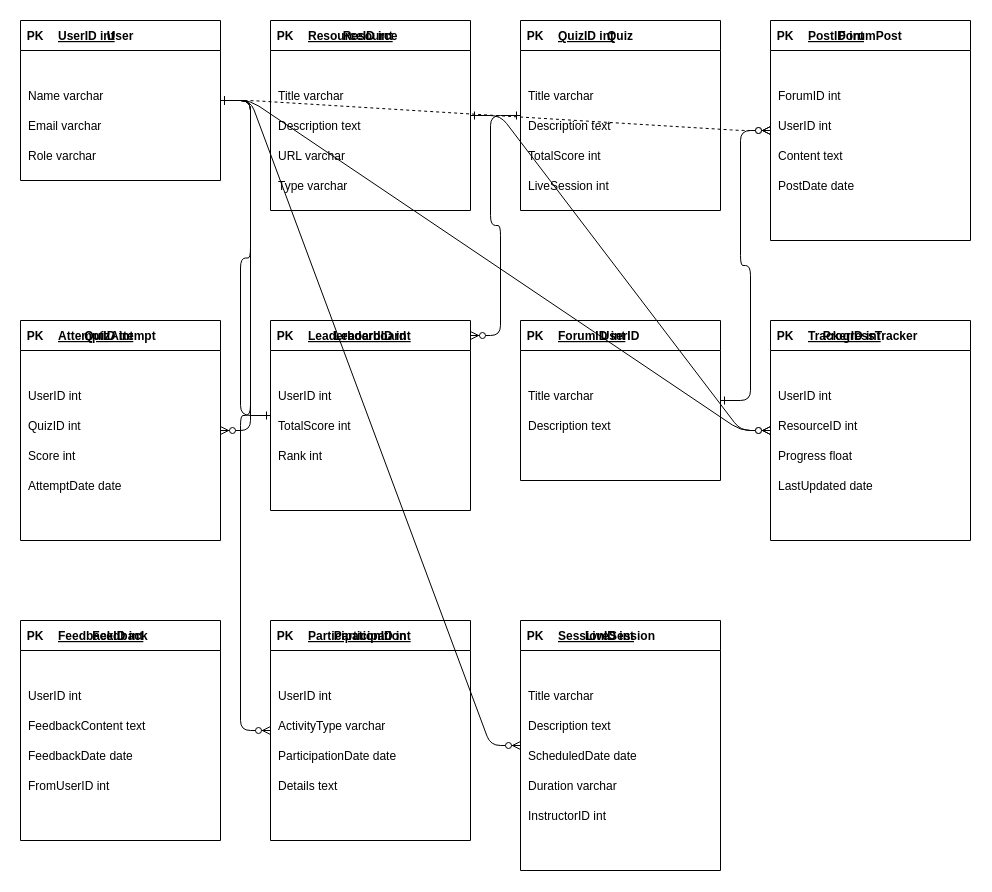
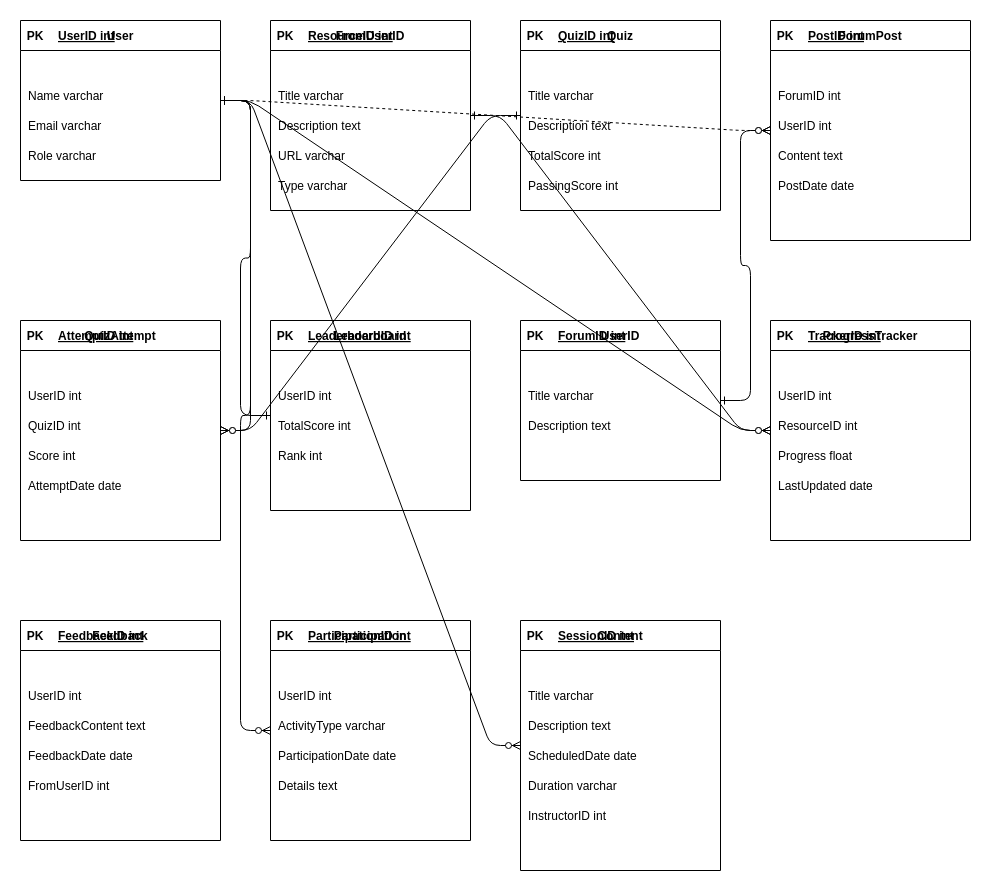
  <mxCell id="0" />
  <mxCell id="1" parent="0" />
  <mxCell id="2" value="User" style="shape=table;startSize=30;container=1;collapsible=1;childLayout=tableLayout;fixedRows=1;rowLines=0;fontStyle=1;align=center;resizeLast=1;" vertex="1" parent="1"><mxGeometry x="20" y="20" width="200" height="160" as="geometry" /></mxCell>
  <mxCell id="3" value="PK" style="shape=partialRectangle;overflow=hidden;connectable=0;fillColor=none;top=0;left=0;bottom=0;right=0;fontStyle=1;" vertex="1" parent="2"><mxGeometry width="30" height="30" as="geometry" /></mxCell>
  <mxCell id="4" value="UserID int" style="shape=partialRectangle;overflow=hidden;connectable=0;fillColor=none;top=0;left=0;bottom=0;right=0;align=left;spacingLeft=6;fontStyle=5;" vertex="1" parent="2"><mxGeometry x="30" y="0" width="170" height="30" as="geometry" /></mxCell>
  <mxCell id="5" value="Name varchar" style="shape=partialRectangle;overflow=hidden;connectable=0;fillColor=none;top=0;left=0;bottom=0;right=0;align=left;spacingLeft=6;" vertex="1" parent="2"><mxGeometry y="60" width="200" height="30" as="geometry" /></mxCell>
  <mxCell id="6" value="Email varchar" style="shape=partialRectangle;overflow=hidden;connectable=0;fillColor=none;top=0;left=0;bottom=0;right=0;align=left;spacingLeft=6;" vertex="1" parent="2"><mxGeometry y="90" width="200" height="30" as="geometry" /></mxCell>
  <mxCell id="7" value="Role varchar" style="shape=partialRectangle;overflow=hidden;connectable=0;fillColor=none;top=0;left=0;bottom=0;right=0;align=left;spacingLeft=6;" vertex="1" parent="2"><mxGeometry y="120" width="200" height="30" as="geometry" /></mxCell>
- <mxCell id="8" value="Resource" style="shape=table;startSize=30;container=1;collapsible=1;childLayout=tableLayout;fixedRows=1;rowLines=0;fontStyle=1;align=center;resizeLast=1;" vertex="1" parent="1"><mxGeometry x="270" y="20" width="200" height="190" as="geometry" /></mxCell>
+ <mxCell id="8" value="FromUserID" style="shape=table;startSize=30;container=1;collapsible=1;childLayout=tableLayout;fixedRows=1;rowLines=0;fontStyle=1;align=center;resizeLast=1;" vertex="1" parent="1"><mxGeometry x="270" y="20" width="200" height="190" as="geometry" /></mxCell>
  <mxCell id="9" value="PK" style="shape=partialRectangle;overflow=hidden;connectable=0;fillColor=none;top=0;left=0;bottom=0;right=0;fontStyle=1;" vertex="1" parent="8"><mxGeometry width="30" height="30" as="geometry" /></mxCell>
  <mxCell id="10" value="ResourceID int" style="shape=partialRectangle;overflow=hidden;connectable=0;fillColor=none;top=0;left=0;bottom=0;right=0;align=left;spacingLeft=6;fontStyle=5;" vertex="1" parent="8"><mxGeometry x="30" y="0" width="170" height="30" as="geometry" /></mxCell>
  <mxCell id="11" value="Title varchar" style="shape=partialRectangle;overflow=hidden;connectable=0;fillColor=none;top=0;left=0;bottom=0;right=0;align=left;spacingLeft=6;" vertex="1" parent="8"><mxGeometry y="60" width="200" height="30" as="geometry" /></mxCell>
  <mxCell id="12" value="Description text" style="shape=partialRectangle;overflow=hidden;connectable=0;fillColor=none;top=0;left=0;bottom=0;right=0;align=left;spacingLeft=6;" vertex="1" parent="8"><mxGeometry y="90" width="200" height="30" as="geometry" /></mxCell>
  <mxCell id="13" value="URL varchar" style="shape=partialRectangle;overflow=hidden;connectable=0;fillColor=none;top=0;left=0;bottom=0;right=0;align=left;spacingLeft=6;" vertex="1" parent="8"><mxGeometry y="120" width="200" height="30" as="geometry" /></mxCell>
  <mxCell id="14" value="Type varchar" style="shape=partialRectangle;overflow=hidden;connectable=0;fillColor=none;top=0;left=0;bottom=0;right=0;align=left;spacingLeft=6;" vertex="1" parent="8"><mxGeometry y="150" width="200" height="30" as="geometry" /></mxCell>
  <mxCell id="15" value="Quiz" style="shape=table;startSize=30;container=1;collapsible=1;childLayout=tableLayout;fixedRows=1;rowLines=0;fontStyle=1;align=center;resizeLast=1;" vertex="1" parent="1"><mxGeometry x="520" y="20" width="200" height="190" as="geometry" /></mxCell>
  <mxCell id="16" value="PK" style="shape=partialRectangle;overflow=hidden;connectable=0;fillColor=none;top=0;left=0;bottom=0;right=0;fontStyle=1;" vertex="1" parent="15"><mxGeometry width="30" height="30" as="geometry" /></mxCell>
  <mxCell id="17" value="QuizID int" style="shape=partialRectangle;overflow=hidden;connectable=0;fillColor=none;top=0;left=0;bottom=0;right=0;align=left;spacingLeft=6;fontStyle=5;" vertex="1" parent="15"><mxGeometry x="30" y="0" width="170" height="30" as="geometry" /></mxCell>
  <mxCell id="18" value="Title varchar" style="shape=partialRectangle;overflow=hidden;connectable=0;fillColor=none;top=0;left=0;bottom=0;right=0;align=left;spacingLeft=6;" vertex="1" parent="15"><mxGeometry y="60" width="200" height="30" as="geometry" /></mxCell>
  <mxCell id="19" value="Description text" style="shape=partialRectangle;overflow=hidden;connectable=0;fillColor=none;top=0;left=0;bottom=0;right=0;align=left;spacingLeft=6;" vertex="1" parent="15"><mxGeometry y="90" width="200" height="30" as="geometry" /></mxCell>
  <mxCell id="20" value="TotalScore int" style="shape=partialRectangle;overflow=hidden;connectable=0;fillColor=none;top=0;left=0;bottom=0;right=0;align=left;spacingLeft=6;" vertex="1" parent="15"><mxGeometry y="120" width="200" height="30" as="geometry" /></mxCell>
- <mxCell id="21" value="LiveSession int" style="shape=partialRectangle;overflow=hidden;connectable=0;fillColor=none;top=0;left=0;bottom=0;right=0;align=left;spacingLeft=6;" vertex="1" parent="15"><mxGeometry y="150" width="200" height="30" as="geometry" /></mxCell>
+ <mxCell id="21" value="PassingScore int" style="shape=partialRectangle;overflow=hidden;connectable=0;fillColor=none;top=0;left=0;bottom=0;right=0;align=left;spacingLeft=6;" vertex="1" parent="15"><mxGeometry y="150" width="200" height="30" as="geometry" /></mxCell>
  <mxCell id="22" value="QuizAttempt" style="shape=table;startSize=30;container=1;collapsible=1;childLayout=tableLayout;fixedRows=1;rowLines=0;fontStyle=1;align=center;resizeLast=1;" vertex="1" parent="1"><mxGeometry x="20" y="320" width="200" height="220" as="geometry" /></mxCell>
  <mxCell id="23" value="PK" style="shape=partialRectangle;overflow=hidden;connectable=0;fillColor=none;top=0;left=0;bottom=0;right=0;fontStyle=1;" vertex="1" parent="22"><mxGeometry width="30" height="30" as="geometry" /></mxCell>
  <mxCell id="24" value="AttemptID int" style="shape=partialRectangle;overflow=hidden;connectable=0;fillColor=none;top=0;left=0;bottom=0;right=0;align=left;spacingLeft=6;fontStyle=5;" vertex="1" parent="22"><mxGeometry x="30" y="0" width="170" height="30" as="geometry" /></mxCell>
  <mxCell id="25" value="UserID int" style="shape=partialRectangle;overflow=hidden;connectable=0;fillColor=none;top=0;left=0;bottom=0;right=0;align=left;spacingLeft=6;" vertex="1" parent="22"><mxGeometry y="60" width="200" height="30" as="geometry" /></mxCell>
  <mxCell id="26" value="QuizID int" style="shape=partialRectangle;overflow=hidden;connectable=0;fillColor=none;top=0;left=0;bottom=0;right=0;align=left;spacingLeft=6;" vertex="1" parent="22"><mxGeometry y="90" width="200" height="30" as="geometry" /></mxCell>
  <mxCell id="27" value="Score int" style="shape=partialRectangle;overflow=hidden;connectable=0;fillColor=none;top=0;left=0;bottom=0;right=0;align=left;spacingLeft=6;" vertex="1" parent="22"><mxGeometry y="120" width="200" height="30" as="geometry" /></mxCell>
  <mxCell id="28" value="AttemptDate date" style="shape=partialRectangle;overflow=hidden;connectable=0;fillColor=none;top=0;left=0;bottom=0;right=0;align=left;spacingLeft=6;" vertex="1" parent="22"><mxGeometry y="150" width="200" height="30" as="geometry" /></mxCell>
  <mxCell id="29" value="Leaderboard" style="shape=table;startSize=30;container=1;collapsible=1;childLayout=tableLayout;fixedRows=1;rowLines=0;fontStyle=1;align=center;resizeLast=1;" vertex="1" parent="1"><mxGeometry x="270" y="320" width="200" height="190" as="geometry" /></mxCell>
  <mxCell id="30" value="PK" style="shape=partialRectangle;overflow=hidden;connectable=0;fillColor=none;top=0;left=0;bottom=0;right=0;fontStyle=1;" vertex="1" parent="29"><mxGeometry width="30" height="30" as="geometry" /></mxCell>
  <mxCell id="31" value="LeaderboardID int" style="shape=partialRectangle;overflow=hidden;connectable=0;fillColor=none;top=0;left=0;bottom=0;right=0;align=left;spacingLeft=6;fontStyle=5;" vertex="1" parent="29"><mxGeometry x="30" y="0" width="170" height="30" as="geometry" /></mxCell>
  <mxCell id="32" value="UserID int" style="shape=partialRectangle;overflow=hidden;connectable=0;fillColor=none;top=0;left=0;bottom=0;right=0;align=left;spacingLeft=6;" vertex="1" parent="29"><mxGeometry y="60" width="200" height="30" as="geometry" /></mxCell>
  <mxCell id="33" value="TotalScore int" style="shape=partialRectangle;overflow=hidden;connectable=0;fillColor=none;top=0;left=0;bottom=0;right=0;align=left;spacingLeft=6;" vertex="1" parent="29"><mxGeometry y="90" width="200" height="30" as="geometry" /></mxCell>
  <mxCell id="34" value="Rank int" style="shape=partialRectangle;overflow=hidden;connectable=0;fillColor=none;top=0;left=0;bottom=0;right=0;align=left;spacingLeft=6;" vertex="1" parent="29"><mxGeometry y="120" width="200" height="30" as="geometry" /></mxCell>
  <mxCell id="35" value="UserID" style="shape=table;startSize=30;container=1;collapsible=1;childLayout=tableLayout;fixedRows=1;rowLines=0;fontStyle=1;align=center;resizeLast=1;" vertex="1" parent="1"><mxGeometry x="520" y="320" width="200" height="160" as="geometry" /></mxCell>
  <mxCell id="36" value="PK" style="shape=partialRectangle;overflow=hidden;connectable=0;fillColor=none;top=0;left=0;bottom=0;right=0;fontStyle=1;" vertex="1" parent="35"><mxGeometry width="30" height="30" as="geometry" /></mxCell>
  <mxCell id="37" value="ForumID int" style="shape=partialRectangle;overflow=hidden;connectable=0;fillColor=none;top=0;left=0;bottom=0;right=0;align=left;spacingLeft=6;fontStyle=5;" vertex="1" parent="35"><mxGeometry x="30" y="0" width="170" height="30" as="geometry" /></mxCell>
  <mxCell id="38" value="Title varchar" style="shape=partialRectangle;overflow=hidden;connectable=0;fillColor=none;top=0;left=0;bottom=0;right=0;align=left;spacingLeft=6;" vertex="1" parent="35"><mxGeometry y="60" width="200" height="30" as="geometry" /></mxCell>
  <mxCell id="39" value="Description text" style="shape=partialRectangle;overflow=hidden;connectable=0;fillColor=none;top=0;left=0;bottom=0;right=0;align=left;spacingLeft=6;" vertex="1" parent="35"><mxGeometry y="90" width="200" height="30" as="geometry" /></mxCell>
  <mxCell id="40" value="ForumPost" style="shape=table;startSize=30;container=1;collapsible=1;childLayout=tableLayout;fixedRows=1;rowLines=0;fontStyle=1;align=center;resizeLast=1;" vertex="1" parent="1"><mxGeometry x="770" y="20" width="200" height="220" as="geometry" /></mxCell>
  <mxCell id="41" value="PK" style="shape=partialRectangle;overflow=hidden;connectable=0;fillColor=none;top=0;left=0;bottom=0;right=0;fontStyle=1;" vertex="1" parent="40"><mxGeometry width="30" height="30" as="geometry" /></mxCell>
  <mxCell id="42" value="PostID int" style="shape=partialRectangle;overflow=hidden;connectable=0;fillColor=none;top=0;left=0;bottom=0;right=0;align=left;spacingLeft=6;fontStyle=5;" vertex="1" parent="40"><mxGeometry x="30" y="0" width="170" height="30" as="geometry" /></mxCell>
  <mxCell id="43" value="ForumID int" style="shape=partialRectangle;overflow=hidden;connectable=0;fillColor=none;top=0;left=0;bottom=0;right=0;align=left;spacingLeft=6;" vertex="1" parent="40"><mxGeometry y="60" width="200" height="30" as="geometry" /></mxCell>
  <mxCell id="44" value="UserID int" style="shape=partialRectangle;overflow=hidden;connectable=0;fillColor=none;top=0;left=0;bottom=0;right=0;align=left;spacingLeft=6;" vertex="1" parent="40"><mxGeometry y="90" width="200" height="30" as="geometry" /></mxCell>
  <mxCell id="45" value="Content text" style="shape=partialRectangle;overflow=hidden;connectable=0;fillColor=none;top=0;left=0;bottom=0;right=0;align=left;spacingLeft=6;" vertex="1" parent="40"><mxGeometry y="120" width="200" height="30" as="geometry" /></mxCell>
  <mxCell id="46" value="PostDate date" style="shape=partialRectangle;overflow=hidden;connectable=0;fillColor=none;top=0;left=0;bottom=0;right=0;align=left;spacingLeft=6;" vertex="1" parent="40"><mxGeometry y="150" width="200" height="30" as="geometry" /></mxCell>
  <mxCell id="47" value="ProgressTracker" style="shape=table;startSize=30;container=1;collapsible=1;childLayout=tableLayout;fixedRows=1;rowLines=0;fontStyle=1;align=center;resizeLast=1;" vertex="1" parent="1"><mxGeometry x="770" y="320" width="200" height="220" as="geometry" /></mxCell>
  <mxCell id="48" value="PK" style="shape=partialRectangle;overflow=hidden;connectable=0;fillColor=none;top=0;left=0;bottom=0;right=0;fontStyle=1;" vertex="1" parent="47"><mxGeometry width="30" height="30" as="geometry" /></mxCell>
  <mxCell id="49" value="TrackerID int" style="shape=partialRectangle;overflow=hidden;connectable=0;fillColor=none;top=0;left=0;bottom=0;right=0;align=left;spacingLeft=6;fontStyle=5;" vertex="1" parent="47"><mxGeometry x="30" y="0" width="170" height="30" as="geometry" /></mxCell>
  <mxCell id="50" value="UserID int" style="shape=partialRectangle;overflow=hidden;connectable=0;fillColor=none;top=0;left=0;bottom=0;right=0;align=left;spacingLeft=6;" vertex="1" parent="47"><mxGeometry y="60" width="200" height="30" as="geometry" /></mxCell>
  <mxCell id="51" value="ResourceID int" style="shape=partialRectangle;overflow=hidden;connectable=0;fillColor=none;top=0;left=0;bottom=0;right=0;align=left;spacingLeft=6;" vertex="1" parent="47"><mxGeometry y="90" width="200" height="30" as="geometry" /></mxCell>
  <mxCell id="52" value="Progress float" style="shape=partialRectangle;overflow=hidden;connectable=0;fillColor=none;top=0;left=0;bottom=0;right=0;align=left;spacingLeft=6;" vertex="1" parent="47"><mxGeometry y="120" width="200" height="30" as="geometry" /></mxCell>
  <mxCell id="53" value="LastUpdated date" style="shape=partialRectangle;overflow=hidden;connectable=0;fillColor=none;top=0;left=0;bottom=0;right=0;align=left;spacingLeft=6;" vertex="1" parent="47"><mxGeometry y="150" width="200" height="30" as="geometry" /></mxCell>
  <mxCell id="54" value="Feedback" style="shape=table;startSize=30;container=1;collapsible=1;childLayout=tableLayout;fixedRows=1;rowLines=0;fontStyle=1;align=center;resizeLast=1;" vertex="1" parent="1"><mxGeometry x="20" y="620" width="200" height="220" as="geometry" /></mxCell>
  <mxCell id="55" value="PK" style="shape=partialRectangle;overflow=hidden;connectable=0;fillColor=none;top=0;left=0;bottom=0;right=0;fontStyle=1;" vertex="1" parent="54"><mxGeometry width="30" height="30" as="geometry" /></mxCell>
  <mxCell id="56" value="FeedbackID int" style="shape=partialRectangle;overflow=hidden;connectable=0;fillColor=none;top=0;left=0;bottom=0;right=0;align=left;spacingLeft=6;fontStyle=5;" vertex="1" parent="54"><mxGeometry x="30" y="0" width="170" height="30" as="geometry" /></mxCell>
  <mxCell id="57" value="UserID int" style="shape=partialRectangle;overflow=hidden;connectable=0;fillColor=none;top=0;left=0;bottom=0;right=0;align=left;spacingLeft=6;" vertex="1" parent="54"><mxGeometry y="60" width="200" height="30" as="geometry" /></mxCell>
  <mxCell id="58" value="FeedbackContent text" style="shape=partialRectangle;overflow=hidden;connectable=0;fillColor=none;top=0;left=0;bottom=0;right=0;align=left;spacingLeft=6;" vertex="1" parent="54"><mxGeometry y="90" width="200" height="30" as="geometry" /></mxCell>
  <mxCell id="59" value="FeedbackDate date" style="shape=partialRectangle;overflow=hidden;connectable=0;fillColor=none;top=0;left=0;bottom=0;right=0;align=left;spacingLeft=6;" vertex="1" parent="54"><mxGeometry y="120" width="200" height="30" as="geometry" /></mxCell>
  <mxCell id="60" value="FromUserID int" style="shape=partialRectangle;overflow=hidden;connectable=0;fillColor=none;top=0;left=0;bottom=0;right=0;align=left;spacingLeft=6;" vertex="1" parent="54"><mxGeometry y="150" width="200" height="30" as="geometry" /></mxCell>
  <mxCell id="61" value="Participation" style="shape=table;startSize=30;container=1;collapsible=1;childLayout=tableLayout;fixedRows=1;rowLines=0;fontStyle=1;align=center;resizeLast=1;" vertex="1" parent="1"><mxGeometry x="270" y="620" width="200" height="220" as="geometry" /></mxCell>
  <mxCell id="62" value="PK" style="shape=partialRectangle;overflow=hidden;connectable=0;fillColor=none;top=0;left=0;bottom=0;right=0;fontStyle=1;" vertex="1" parent="61"><mxGeometry width="30" height="30" as="geometry" /></mxCell>
  <mxCell id="63" value="ParticipationID int" style="shape=partialRectangle;overflow=hidden;connectable=0;fillColor=none;top=0;left=0;bottom=0;right=0;align=left;spacingLeft=6;fontStyle=5;" vertex="1" parent="61"><mxGeometry x="30" y="0" width="170" height="30" as="geometry" /></mxCell>
  <mxCell id="64" value="UserID int" style="shape=partialRectangle;overflow=hidden;connectable=0;fillColor=none;top=0;left=0;bottom=0;right=0;align=left;spacingLeft=6;" vertex="1" parent="61"><mxGeometry y="60" width="200" height="30" as="geometry" /></mxCell>
  <mxCell id="65" value="ActivityType varchar" style="shape=partialRectangle;overflow=hidden;connectable=0;fillColor=none;top=0;left=0;bottom=0;right=0;align=left;spacingLeft=6;" vertex="1" parent="61"><mxGeometry y="90" width="200" height="30" as="geometry" /></mxCell>
  <mxCell id="66" value="ParticipationDate date" style="shape=partialRectangle;overflow=hidden;connectable=0;fillColor=none;top=0;left=0;bottom=0;right=0;align=left;spacingLeft=6;" vertex="1" parent="61"><mxGeometry y="120" width="200" height="30" as="geometry" /></mxCell>
  <mxCell id="67" value="Details text" style="shape=partialRectangle;overflow=hidden;connectable=0;fillColor=none;top=0;left=0;bottom=0;right=0;align=left;spacingLeft=6;" vertex="1" parent="61"><mxGeometry y="150" width="200" height="30" as="geometry" /></mxCell>
- <mxCell id="68" value="LiveSession" style="shape=table;startSize=30;container=1;collapsible=1;childLayout=tableLayout;fixedRows=1;rowLines=0;fontStyle=1;align=center;resizeLast=1;" vertex="1" parent="1"><mxGeometry x="520" y="620" width="200" height="250" as="geometry" /></mxCell>
+ <mxCell id="68" value="Content" style="shape=table;startSize=30;container=1;collapsible=1;childLayout=tableLayout;fixedRows=1;rowLines=0;fontStyle=1;align=center;resizeLast=1;" vertex="1" parent="1"><mxGeometry x="520" y="620" width="200" height="250" as="geometry" /></mxCell>
  <mxCell id="69" value="PK" style="shape=partialRectangle;overflow=hidden;connectable=0;fillColor=none;top=0;left=0;bottom=0;right=0;fontStyle=1;" vertex="1" parent="68"><mxGeometry width="30" height="30" as="geometry" /></mxCell>
  <mxCell id="70" value="SessionID int" style="shape=partialRectangle;overflow=hidden;connectable=0;fillColor=none;top=0;left=0;bottom=0;right=0;align=left;spacingLeft=6;fontStyle=5;" vertex="1" parent="68"><mxGeometry x="30" y="0" width="170" height="30" as="geometry" /></mxCell>
  <mxCell id="71" value="Title varchar" style="shape=partialRectangle;overflow=hidden;connectable=0;fillColor=none;top=0;left=0;bottom=0;right=0;align=left;spacingLeft=6;" vertex="1" parent="68"><mxGeometry y="60" width="200" height="30" as="geometry" /></mxCell>
  <mxCell id="72" value="Description text" style="shape=partialRectangle;overflow=hidden;connectable=0;fillColor=none;top=0;left=0;bottom=0;right=0;align=left;spacingLeft=6;" vertex="1" parent="68"><mxGeometry y="90" width="200" height="30" as="geometry" /></mxCell>
  <mxCell id="73" value="ScheduledDate date" style="shape=partialRectangle;overflow=hidden;connectable=0;fillColor=none;top=0;left=0;bottom=0;right=0;align=left;spacingLeft=6;" vertex="1" parent="68"><mxGeometry y="120" width="200" height="30" as="geometry" /></mxCell>
  <mxCell id="74" value="Duration varchar" style="shape=partialRectangle;overflow=hidden;connectable=0;fillColor=none;top=0;left=0;bottom=0;right=0;align=left;spacingLeft=6;" vertex="1" parent="68"><mxGeometry y="150" width="200" height="30" as="geometry" /></mxCell>
  <mxCell id="75" value="InstructorID int" style="shape=partialRectangle;overflow=hidden;connectable=0;fillColor=none;top=0;left=0;bottom=0;right=0;align=left;spacingLeft=6;" vertex="1" parent="68"><mxGeometry y="180" width="200" height="30" as="geometry" /></mxCell>
  <mxCell id="76" style="edgeStyle=entityRelationEdgeStyle;endArrow=ERzeroToMany;startArrow=ERone;endFill=1;startFill=0;" parent="1" source="2" target="22" edge="1"><mxGeometry relative="1" as="geometry" /></mxCell>
  <mxCell id="77" style="edgeStyle=entityRelationEdgeStyle;endArrow=ERzeroToMany;startArrow=ERone;endFill=1;startFill=0;dashed=1;" parent="1" source="2" target="40" edge="1"><mxGeometry relative="1" as="geometry" /></mxCell>
  <mxCell id="78" style="edgeStyle=entityRelationEdgeStyle;endArrow=ERzeroToMany;startArrow=ERone;endFill=1;startFill=0;" parent="1" source="2" target="47" edge="1"><mxGeometry relative="1" as="geometry" /></mxCell>
  <mxCell id="79" style="edgeStyle=entityRelationEdgeStyle;endArrow=ERzeroToMany;startArrow=ERone;endFill=1;startFill=0;" parent="1" source="2" target="61" edge="1"><mxGeometry relative="1" as="geometry" /></mxCell>
  <mxCell id="80" style="edgeStyle=entityRelationEdgeStyle;endArrow=ERzeroToMany;startArrow=ERone;endFill=1;startFill=0;" parent="1" source="2" target="68" edge="1"><mxGeometry relative="1" as="geometry" /></mxCell>
  <mxCell id="81" style="edgeStyle=entityRelationEdgeStyle;endArrow=ERzeroToMany;startArrow=ERone;endFill=1;startFill=0;" parent="1" source="8" target="47" edge="1"><mxGeometry relative="1" as="geometry" /></mxCell>
- <mxCell id="82" style="edgeStyle=entityRelationEdgeStyle;endArrow=ERzeroToMany;startArrow=ERone;endFill=1;startFill=0;" parent="1" source="15" target="31" edge="1"><mxGeometry relative="1" as="geometry" /></mxCell>
+ <mxCell id="82" style="edgeStyle=entityRelationEdgeStyle;endArrow=ERzeroToMany;startArrow=ERone;endFill=1;startFill=0;" parent="1" source="15" target="22" edge="1"><mxGeometry relative="1" as="geometry" /></mxCell>
  <mxCell id="83" style="edgeStyle=entityRelationEdgeStyle;endArrow=ERoneToOne;startArrow=ERone;endFill=1;startFill=1;" parent="1" source="29" target="2" edge="1"><mxGeometry relative="1" as="geometry" /></mxCell>
  <mxCell id="84" style="edgeStyle=entityRelationEdgeStyle;endArrow=ERzeroToMany;startArrow=ERone;endFill=1;startFill=0;" parent="1" source="35" target="40" edge="1"><mxGeometry relative="1" as="geometry" /></mxCell>
